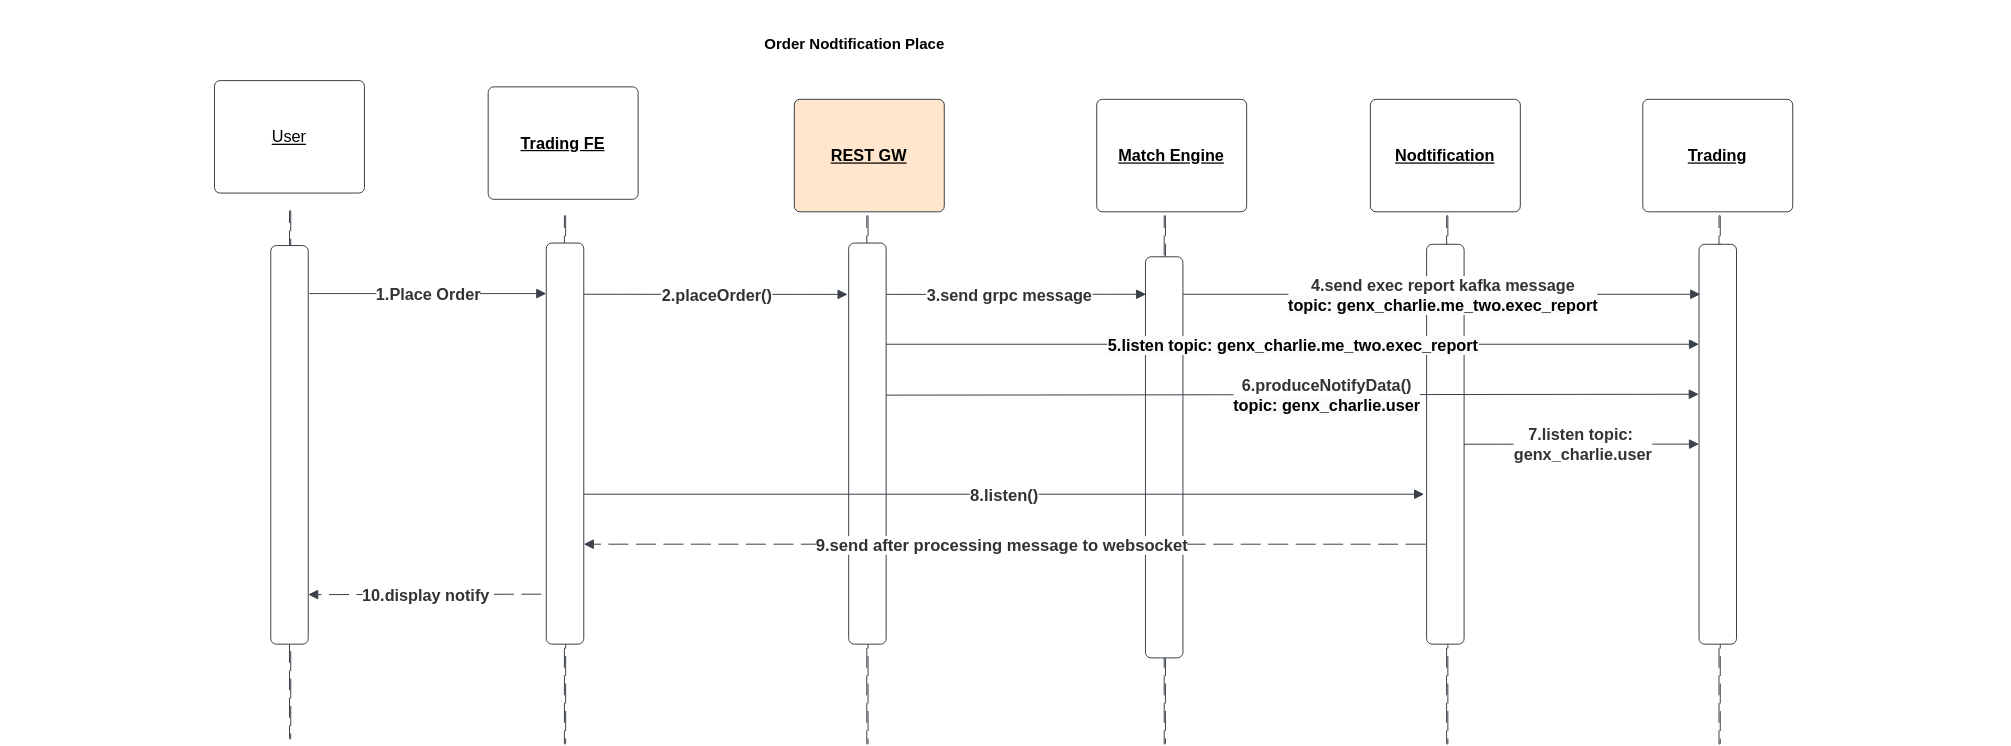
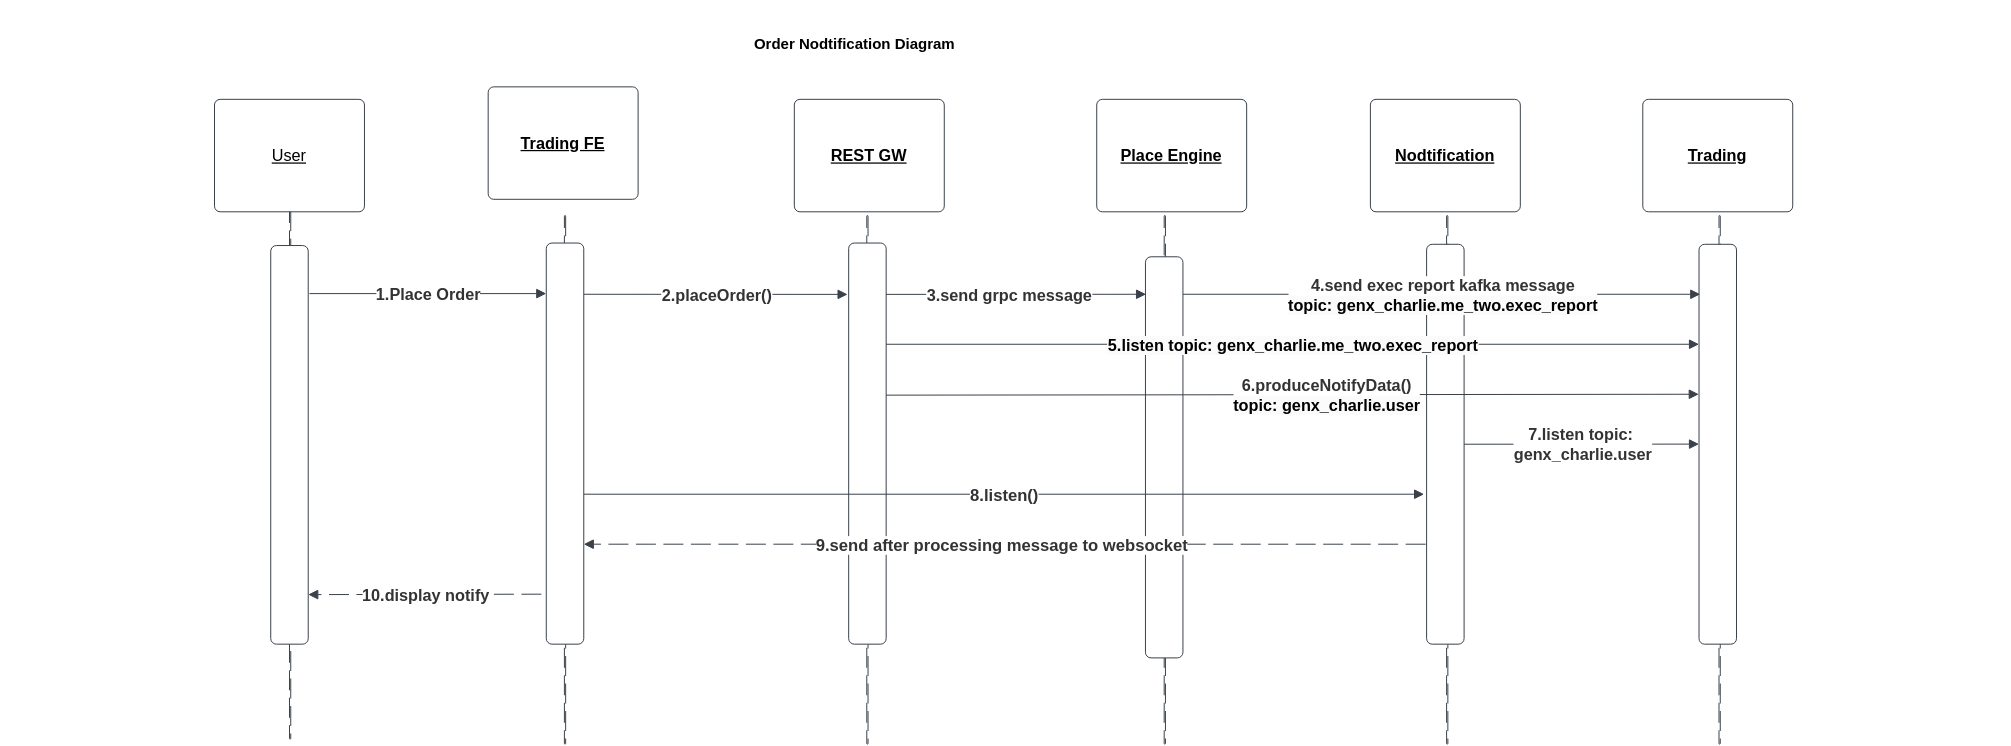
  <mxCell id="0" />
  <mxCell id="1" parent="0" />
  <mxCell id="2" value="" style="html=1;overflow=block;blockSpacing=1;whiteSpace=wrap;fontSize=13;spacing=0;strokeColor=#3a414a;strokeOpacity=100;rounded=1;absoluteArcSize=1;arcSize=9;rotation=-270;dashed=1;fixDash=1;dashPattern=16 6;strokeWidth=0.8;lucidId=M7NZHTTpDVXx;" parent="1" vertex="1"><mxGeometry x="20" y="379" width="423" height="1" as="geometry" /></mxCell>
- <mxCell id="3" value="User" style="html=1;overflow=block;blockSpacing=1;whiteSpace=wrap;fontSize=13;fontStyle=4;spacing=3.8;strokeColor=#3a414a;strokeOpacity=100;rounded=1;absoluteArcSize=1;arcSize=9;strokeWidth=0.8;lucidId=T8NZlYuJ8EgG;" parent="1" vertex="1"><mxGeometry x="171" y="64" width="120" height="90" as="geometry" /></mxCell>
+ <mxCell id="3" value="User" style="html=1;overflow=block;blockSpacing=1;whiteSpace=wrap;fontSize=13;fontStyle=4;spacing=3.8;strokeColor=#3a414a;strokeOpacity=100;rounded=1;absoluteArcSize=1;arcSize=9;strokeWidth=0.8;lucidId=T8NZlYuJ8EgG;" parent="1" vertex="1"><mxGeometry x="171" y="79" width="120" height="90" as="geometry" /></mxCell>
  <mxCell id="4" value="&lt;b&gt;Trading FE&lt;/b&gt;" style="html=1;overflow=block;blockSpacing=1;whiteSpace=wrap;fontSize=13;fontStyle=4;spacing=3.8;strokeColor=#3a414a;strokeOpacity=100;rounded=1;absoluteArcSize=1;arcSize=9;strokeWidth=0.8;lucidId=18NZU9HDsDMR;" parent="1" vertex="1"><mxGeometry x="390" y="69" width="120" height="90" as="geometry" /></mxCell>
- <mxCell id="5" value="&lt;b&gt;Match Engine&lt;/b&gt;" style="html=1;overflow=block;blockSpacing=1;whiteSpace=wrap;fontSize=13;fontStyle=4;spacing=3.8;strokeColor=#3a414a;strokeOpacity=100;rounded=1;absoluteArcSize=1;arcSize=9;strokeWidth=0.8;lucidId=a9NZcL33oLzD;" parent="1" vertex="1"><mxGeometry x="877" y="79" width="120" height="90" as="geometry" /></mxCell>
+ <mxCell id="5" value="&lt;b&gt;Place Engine&lt;/b&gt;" style="html=1;overflow=block;blockSpacing=1;whiteSpace=wrap;fontSize=13;fontStyle=4;spacing=3.8;strokeColor=#3a414a;strokeOpacity=100;rounded=1;absoluteArcSize=1;arcSize=9;strokeWidth=0.8;lucidId=a9NZcL33oLzD;" parent="1" vertex="1"><mxGeometry x="877" y="79" width="120" height="90" as="geometry" /></mxCell>
  <mxCell id="6" value="&lt;b style=&quot;border-color: var(--border-color);&quot;&gt;Nodtification&lt;/b&gt;" style="html=1;overflow=block;blockSpacing=1;whiteSpace=wrap;fontSize=13;fontStyle=4;spacing=3.8;strokeColor=#3a414a;strokeOpacity=100;rounded=1;absoluteArcSize=1;arcSize=9;strokeWidth=0.8;lucidId=l9NZF5u.6GAb;" parent="1" vertex="1"><mxGeometry x="1096" y="79" width="120" height="90" as="geometry" /></mxCell>
- <mxCell id="7" value="&lt;b&gt;REST GW&lt;/b&gt;" style="html=1;overflow=block;blockSpacing=1;whiteSpace=wrap;fontSize=13;fontStyle=4;spacing=3.8;strokeColor=#3a414a;strokeOpacity=100;rounded=1;absoluteArcSize=1;arcSize=9;strokeWidth=0.8;lucidId=t9NZKBoNONix;fillColor=#ffe6cc;" parent="1" vertex="1"><mxGeometry x="635" y="79" width="120" height="90" as="geometry" /></mxCell>
+ <mxCell id="7" value="&lt;b&gt;REST GW&lt;/b&gt;" style="html=1;overflow=block;blockSpacing=1;whiteSpace=wrap;fontSize=13;fontStyle=4;spacing=3.8;strokeColor=#3a414a;strokeOpacity=100;rounded=1;absoluteArcSize=1;arcSize=9;strokeWidth=0.8;lucidId=t9NZKBoNONix;" parent="1" vertex="1"><mxGeometry x="635" y="79" width="120" height="90" as="geometry" /></mxCell>
  <mxCell id="8" value="" style="html=1;overflow=block;blockSpacing=1;whiteSpace=wrap;fontSize=13;spacing=0;strokeColor=#3a414a;strokeOpacity=100;rounded=1;absoluteArcSize=1;arcSize=9;rotation=-270;dashed=1;fixDash=1;dashPattern=16 6;strokeWidth=0.8;lucidId=F9NZRKwd~eAH;" parent="1" vertex="1"><mxGeometry x="240" y="383" width="423" height="1" as="geometry" /></mxCell>
  <mxCell id="9" value="" style="html=1;overflow=block;blockSpacing=1;whiteSpace=wrap;fontSize=13;spacing=0;strokeColor=#3a414a;strokeOpacity=100;rounded=1;absoluteArcSize=1;arcSize=9;rotation=-270;dashed=1;fixDash=1;dashPattern=16 6;strokeWidth=0.8;lucidId=H9NZtD7gAKKg;" parent="1" vertex="1"><mxGeometry x="720" y="383" width="423" height="1" as="geometry" /></mxCell>
  <mxCell id="10" value="" style="html=1;overflow=block;blockSpacing=1;whiteSpace=wrap;fontSize=13;spacing=0;strokeColor=#3a414a;strokeOpacity=100;rounded=1;absoluteArcSize=1;arcSize=9;rotation=-270;dashed=1;fixDash=1;dashPattern=16 6;strokeWidth=0.8;lucidId=Q9NZzyseHX5v;" parent="1" vertex="1"><mxGeometry x="946" y="383" width="423" height="1" as="geometry" /></mxCell>
  <mxCell id="11" value="" style="html=1;overflow=block;blockSpacing=1;whiteSpace=wrap;fontSize=13;spacing=0;strokeColor=#3a414a;strokeOpacity=100;rounded=1;absoluteArcSize=1;arcSize=9;rotation=-270;dashed=1;fixDash=1;dashPattern=16 6;strokeWidth=0.8;lucidId=S9NZI5xLkPNC;" parent="1" vertex="1"><mxGeometry x="482" y="383" width="423" height="1" as="geometry" /></mxCell>
  <mxCell id="12" value="" style="html=1;overflow=block;blockSpacing=1;whiteSpace=wrap;fontSize=13;spacing=0;strokeColor=#3a414a;strokeOpacity=100;rounded=1;absoluteArcSize=1;arcSize=9;strokeWidth=0.8;lucidId=19NZhl3rATCA;" parent="1" vertex="1"><mxGeometry x="216" y="196" width="30" height="319" as="geometry" /></mxCell>
  <mxCell id="13" value="" style="html=1;jettySize=18;whiteSpace=wrap;fontSize=13;strokeColor=#3a414a;strokeOpacity=100;strokeWidth=0.8;rounded=0;startArrow=none;endArrow=block;endFill=1;entryX=0.05;entryY=0.059;entryPerimeter=0;lucidId=g-NZMRchMd7d;entryDx=0;entryDy=0;" parent="1" edge="1"><mxGeometry width="100" height="100" relative="1" as="geometry"><Array as="points" /><mxPoint x="247" y="234.46" as="sourcePoint" /><mxPoint x="436.5" y="234.459" as="targetPoint" /></mxGeometry></mxCell>
  <mxCell id="14" value="&lt;font style=&quot;font-size: 13px;&quot;&gt;1.Place Order&lt;/font&gt;" style="text;html=1;resizable=0;labelBackgroundColor=default;align=center;verticalAlign=middle;fontStyle=1;fontColor=#333333;fontSize=13.3;" parent="13" vertex="1"><mxGeometry relative="1" as="geometry"><mxPoint as="offset" /></mxGeometry></mxCell>
  <mxCell id="15" value="" style="html=1;overflow=block;blockSpacing=1;whiteSpace=wrap;fontSize=13;spacing=0;strokeColor=#3a414a;strokeOpacity=100;rounded=1;absoluteArcSize=1;arcSize=9;strokeWidth=0.8;lucidId=p-NZh3E1zH06;" parent="1" vertex="1"><mxGeometry x="436.5" y="194" width="30" height="321" as="geometry" /></mxCell>
  <mxCell id="16" value="" style="html=1;overflow=block;blockSpacing=1;whiteSpace=wrap;fontSize=13;spacing=0;strokeColor=#3a414a;strokeOpacity=100;rounded=1;absoluteArcSize=1;arcSize=9;strokeWidth=0.8;lucidId=Y-NZVu-vQOem;" parent="1" vertex="1"><mxGeometry x="678.5" y="194" width="30" height="321" as="geometry" /></mxCell>
  <mxCell id="17" value="" style="html=1;jettySize=18;whiteSpace=wrap;fontSize=13;strokeColor=#3a414a;strokeOpacity=100;strokeWidth=0.8;rounded=0;startArrow=none;endArrow=block;endFill=1;entryX=-0.012;entryY=0.128;entryPerimeter=0;lucidId=--NZR8_Uenr~;" parent="1" edge="1"><mxGeometry width="100" height="100" relative="1" as="geometry"><Array as="points" /><mxPoint x="466.5" y="235" as="sourcePoint" /><mxPoint x="677.64" y="235.088" as="targetPoint" /></mxGeometry></mxCell>
  <mxCell id="18" value="&lt;font style=&quot;font-size: 13px;&quot;&gt;2.placeOrder()&lt;/font&gt;" style="text;html=1;resizable=0;labelBackgroundColor=default;align=center;verticalAlign=middle;fontStyle=1;fontColor=#333333;fontSize=13.3;" parent="17" vertex="1"><mxGeometry relative="1" as="geometry"><mxPoint as="offset" /></mxGeometry></mxCell>
  <mxCell id="19" value="" style="html=1;overflow=block;blockSpacing=1;whiteSpace=wrap;fontSize=13;spacing=0;strokeColor=#3a414a;strokeOpacity=100;rounded=1;absoluteArcSize=1;arcSize=9;strokeWidth=0.8;lucidId=c~NZ66zwnHVi;" parent="1" vertex="1"><mxGeometry x="916" y="205" width="30" height="321" as="geometry" /></mxCell>
  <mxCell id="20" style="edgeStyle=orthogonalEdgeStyle;rounded=0;orthogonalLoop=1;jettySize=auto;html=1;exitX=0.5;exitY=0;exitDx=0;exitDy=0;" parent="1" source="21" edge="1"><mxGeometry relative="1" as="geometry"><mxPoint x="1156" y="205" as="targetPoint" /></mxGeometry></mxCell>
  <mxCell id="21" value="" style="html=1;overflow=block;blockSpacing=1;whiteSpace=wrap;fontSize=13;spacing=0;strokeColor=#3a414a;strokeOpacity=100;rounded=1;absoluteArcSize=1;arcSize=9;strokeWidth=0.8;lucidId=Q~NZrVW1zLrD;" parent="1" vertex="1"><mxGeometry x="1141" y="195" width="30" height="320" as="geometry" /></mxCell>
  <mxCell id="22" value="" style="html=1;jettySize=18;whiteSpace=wrap;fontSize=13;strokeColor=#3a414a;strokeOpacity=100;dashed=1;fixDash=1;dashPattern=16 6;strokeWidth=0.8;rounded=0;startArrow=none;endArrow=block;endFill=1;entryX=0.992;entryY=0.623;lucidId=VaOZTp4riYNy;entryDx=0;entryDy=0;entryPerimeter=0;" parent="1" edge="1"><mxGeometry width="100" height="100" relative="1" as="geometry"><Array as="points" /><mxPoint x="1140.24" y="435.02" as="sourcePoint" /><mxPoint x="466.5" y="435.003" as="targetPoint" /></mxGeometry></mxCell>
  <mxCell id="23" value="9.send after processing message to websocket" style="text;html=1;resizable=0;labelBackgroundColor=default;align=center;verticalAlign=middle;fontStyle=1;fontColor=#333333;fontSize=13.3;" parent="22" vertex="1"><mxGeometry x="-0.637" relative="1" as="geometry"><mxPoint x="-218" as="offset" /></mxGeometry></mxCell>
  <mxCell id="24" value="" style="html=1;jettySize=18;whiteSpace=wrap;fontSize=13;strokeColor=#3a414a;strokeOpacity=100;strokeWidth=0.8;rounded=0;startArrow=none;endArrow=block;endFill=1;exitX=1.017;exitY=0.128;exitPerimeter=0;lucidId=6cOZZF8WiXqJ;exitDx=0;exitDy=0;" parent="1" edge="1"><mxGeometry width="100" height="100" relative="1" as="geometry"><Array as="points" /><mxPoint x="916.49" y="235" as="targetPoint" /><mxPoint x="708.5" y="235.088" as="sourcePoint" /></mxGeometry></mxCell>
  <mxCell id="25" value="&lt;font style=&quot;font-size: 13px;&quot;&gt;3.send grpc message&lt;/font&gt;" style="text;html=1;resizable=0;labelBackgroundColor=default;align=center;verticalAlign=middle;fontStyle=1;fontColor=#333333;fontSize=13.3;" parent="24" vertex="1"><mxGeometry x="-0.742" relative="1" as="geometry"><mxPoint x="71" as="offset" /></mxGeometry></mxCell>
  <mxCell id="26" value="" style="html=1;jettySize=18;whiteSpace=wrap;fontSize=13;strokeColor=#3a414a;strokeOpacity=100;strokeWidth=0.8;rounded=0;startArrow=none;endArrow=block;endFill=1;entryX=-0.006;entryY=0.407;entryPerimeter=0;lucidId=--NZR8_Uenr~;entryDx=0;entryDy=0;" parent="1" edge="1"><mxGeometry width="100" height="100" relative="1" as="geometry"><Array as="points" /><mxPoint x="708.5" y="315.72" as="sourcePoint" /><mxPoint x="1358.82" y="315" as="targetPoint" /></mxGeometry></mxCell>
  <mxCell id="27" value="&lt;font style=&quot;font-size: 13px;&quot;&gt;6.produceNotifyData()&lt;br&gt;&lt;span style=&quot;border-color: var(--border-color); color: rgb(0, 0, 0); background-color: rgb(251, 251, 251);&quot;&gt;topic:&amp;nbsp;genx_charlie.user&lt;/span&gt;&lt;/font&gt;" style="text;html=1;resizable=0;labelBackgroundColor=default;align=center;verticalAlign=middle;fontStyle=1;fontColor=#333333;fontSize=13.3;" parent="26" vertex="1"><mxGeometry relative="1" as="geometry"><mxPoint x="27" as="offset" /></mxGeometry></mxCell>
  <mxCell id="28" value="" style="html=1;jettySize=18;whiteSpace=wrap;fontSize=13;strokeColor=#3a414a;strokeOpacity=100;strokeWidth=0.8;rounded=0;startArrow=none;endArrow=block;endFill=1;lucidId=--NZR8_Uenr~;" parent="1" edge="1"><mxGeometry width="100" height="100" relative="1" as="geometry"><Array as="points" /><mxPoint x="466.5" y="395" as="sourcePoint" /><mxPoint x="1139" y="395" as="targetPoint" /></mxGeometry></mxCell>
  <mxCell id="29" value="8.listen()" style="text;html=1;resizable=0;labelBackgroundColor=default;align=center;verticalAlign=middle;fontStyle=1;fontColor=#333333;fontSize=13.3;" parent="28" vertex="1"><mxGeometry relative="1" as="geometry"><mxPoint as="offset" /></mxGeometry></mxCell>
  <mxCell id="30" value="" style="html=1;jettySize=18;whiteSpace=wrap;fontSize=13;strokeColor=#3a414a;strokeOpacity=100;dashed=1;fixDash=1;dashPattern=16 6;strokeWidth=0.8;rounded=0;startArrow=none;endArrow=block;endFill=1;entryX=0.992;entryY=0.623;lucidId=VaOZTp4riYNy;entryDx=0;entryDy=0;entryPerimeter=0;exitX=-0.13;exitY=0.812;exitDx=0;exitDy=0;exitPerimeter=0;" parent="1" edge="1"><mxGeometry width="100" height="100" relative="1" as="geometry"><Array as="points" /><mxPoint x="432.6" y="475.002" as="sourcePoint" /><mxPoint x="246" y="475.35" as="targetPoint" /></mxGeometry></mxCell>
  <mxCell id="31" value="&lt;font style=&quot;font-size: 13px;&quot;&gt;10.display notify&lt;/font&gt;" style="text;html=1;resizable=0;labelBackgroundColor=default;align=center;verticalAlign=middle;fontStyle=1;fontColor=#333333;fontSize=13.3;" parent="30" vertex="1"><mxGeometry x="-0.637" relative="1" as="geometry"><mxPoint x="-59" as="offset" /></mxGeometry></mxCell>
- <mxCell id="32" value="&lt;b&gt;Order Nodtification Place&lt;/b&gt;" style="text;strokeColor=none;align=center;fillColor=none;html=1;verticalAlign=middle;whiteSpace=wrap;rounded=0;" parent="1" vertex="1"><mxGeometry x="588" y="20" width="191" height="30" as="geometry" /></mxCell>
+ <mxCell id="32" value="&lt;b&gt;Order Nodtification Diagram&lt;/b&gt;" style="text;strokeColor=none;align=center;fillColor=none;html=1;verticalAlign=middle;whiteSpace=wrap;rounded=0;" parent="1" vertex="1"><mxGeometry x="588" y="20" width="191" height="30" as="geometry" /></mxCell>
  <mxCell id="33" value="&lt;b&gt;Trading&lt;/b&gt;" style="html=1;overflow=block;blockSpacing=1;whiteSpace=wrap;fontSize=13;fontStyle=4;spacing=3.8;strokeColor=#3a414a;strokeOpacity=100;rounded=1;absoluteArcSize=1;arcSize=9;strokeWidth=0.8;lucidId=l9NZF5u.6GAb;" vertex="1" parent="1"><mxGeometry x="1314" y="79" width="120" height="90" as="geometry" /></mxCell>
  <mxCell id="34" value="" style="html=1;overflow=block;blockSpacing=1;whiteSpace=wrap;fontSize=13;spacing=0;strokeColor=#3a414a;strokeOpacity=100;rounded=1;absoluteArcSize=1;arcSize=9;rotation=-270;dashed=1;fixDash=1;dashPattern=16 6;strokeWidth=0.8;lucidId=Q9NZzyseHX5v;" vertex="1" parent="1"><mxGeometry x="1164" y="383" width="423" height="1" as="geometry" /></mxCell>
  <mxCell id="35" style="edgeStyle=orthogonalEdgeStyle;rounded=0;orthogonalLoop=1;jettySize=auto;html=1;exitX=0.5;exitY=0;exitDx=0;exitDy=0;" edge="1" parent="1" source="36"><mxGeometry relative="1" as="geometry"><mxPoint x="1374" y="205" as="targetPoint" /></mxGeometry></mxCell>
  <mxCell id="36" value="" style="html=1;overflow=block;blockSpacing=1;whiteSpace=wrap;fontSize=13;spacing=0;strokeColor=#3a414a;strokeOpacity=100;rounded=1;absoluteArcSize=1;arcSize=9;strokeWidth=0.8;lucidId=Q~NZrVW1zLrD;" vertex="1" parent="1"><mxGeometry x="1359" y="195" width="30" height="320" as="geometry" /></mxCell>
  <mxCell id="37" value="" style="html=1;jettySize=18;whiteSpace=wrap;fontSize=13;strokeColor=#3a414a;strokeOpacity=100;strokeWidth=0.8;rounded=0;startArrow=none;endArrow=block;endFill=1;lucidId=--NZR8_Uenr~;entryX=0;entryY=0.25;entryDx=0;entryDy=0;" edge="1" parent="1" target="36"><mxGeometry width="100" height="100" relative="1" as="geometry"><Array as="points" /><mxPoint x="708.5" y="275" as="sourcePoint" /><mxPoint x="1200" y="275" as="targetPoint" /></mxGeometry></mxCell>
  <mxCell id="38" value="&lt;b style=&quot;border-color: var(--border-color); color: rgb(0, 0, 0); background-color: rgb(251, 251, 251);&quot;&gt;&lt;font style=&quot;font-size: 13px;&quot;&gt;5.listen topic:&amp;nbsp;genx_charlie.me_two.exec_report&lt;/font&gt;&lt;/b&gt;" style="text;html=1;resizable=0;labelBackgroundColor=default;align=center;verticalAlign=middle;fontStyle=1;fontColor=#333333;fontSize=13.3;" vertex="1" parent="37"><mxGeometry relative="1" as="geometry"><mxPoint as="offset" /></mxGeometry></mxCell>
  <mxCell id="39" value="" style="html=1;jettySize=18;whiteSpace=wrap;fontSize=13;strokeColor=#3a414a;strokeOpacity=100;strokeWidth=0.8;rounded=0;startArrow=none;endArrow=block;endFill=1;lucidId=--NZR8_Uenr~;" edge="1" parent="1"><mxGeometry width="100" height="100" relative="1" as="geometry"><Array as="points" /><mxPoint x="946" y="235" as="sourcePoint" /><mxPoint x="1360" y="235" as="targetPoint" /></mxGeometry></mxCell>
  <mxCell id="40" value="&lt;font style=&quot;font-size: 13px;&quot;&gt;4.send exec report kafka message&lt;br&gt;&lt;b style=&quot;border-color: var(--border-color); color: rgb(0, 0, 0); background-color: rgb(251, 251, 251);&quot;&gt;topic:&amp;nbsp;genx_charlie.me_two.exec_report&lt;/b&gt;&lt;/font&gt;" style="text;html=1;resizable=0;labelBackgroundColor=default;align=center;verticalAlign=middle;fontStyle=1;fontColor=#333333;fontSize=13.3;" vertex="1" parent="39"><mxGeometry relative="1" as="geometry"><mxPoint as="offset" /></mxGeometry></mxCell>
  <mxCell id="41" value="" style="html=1;jettySize=18;whiteSpace=wrap;fontSize=13;strokeColor=#3a414a;strokeOpacity=100;strokeWidth=0.8;rounded=0;startArrow=none;endArrow=block;endFill=1;exitX=1;exitY=0.5;lucidId=6cOZZF8WiXqJ;exitDx=0;exitDy=0;" edge="1" parent="1" source="21"><mxGeometry width="100" height="100" relative="1" as="geometry"><Array as="points" /><mxPoint x="1359" y="354.91" as="targetPoint" /><mxPoint x="1180" y="355.098" as="sourcePoint" /></mxGeometry></mxCell>
  <mxCell id="42" value="&lt;font style=&quot;font-size: 13px;&quot;&gt;&lt;font style=&quot;font-size: 13px;&quot;&gt;7.listen&amp;nbsp;&lt;/font&gt;topic:&amp;nbsp;&lt;br&gt;genx_charlie.user&lt;/font&gt;" style="text;html=1;resizable=0;labelBackgroundColor=default;align=center;verticalAlign=middle;fontStyle=1;fontColor=#333333;fontSize=13.3;" vertex="1" parent="41"><mxGeometry x="-0.742" relative="1" as="geometry"><mxPoint x="71" as="offset" /></mxGeometry></mxCell>
